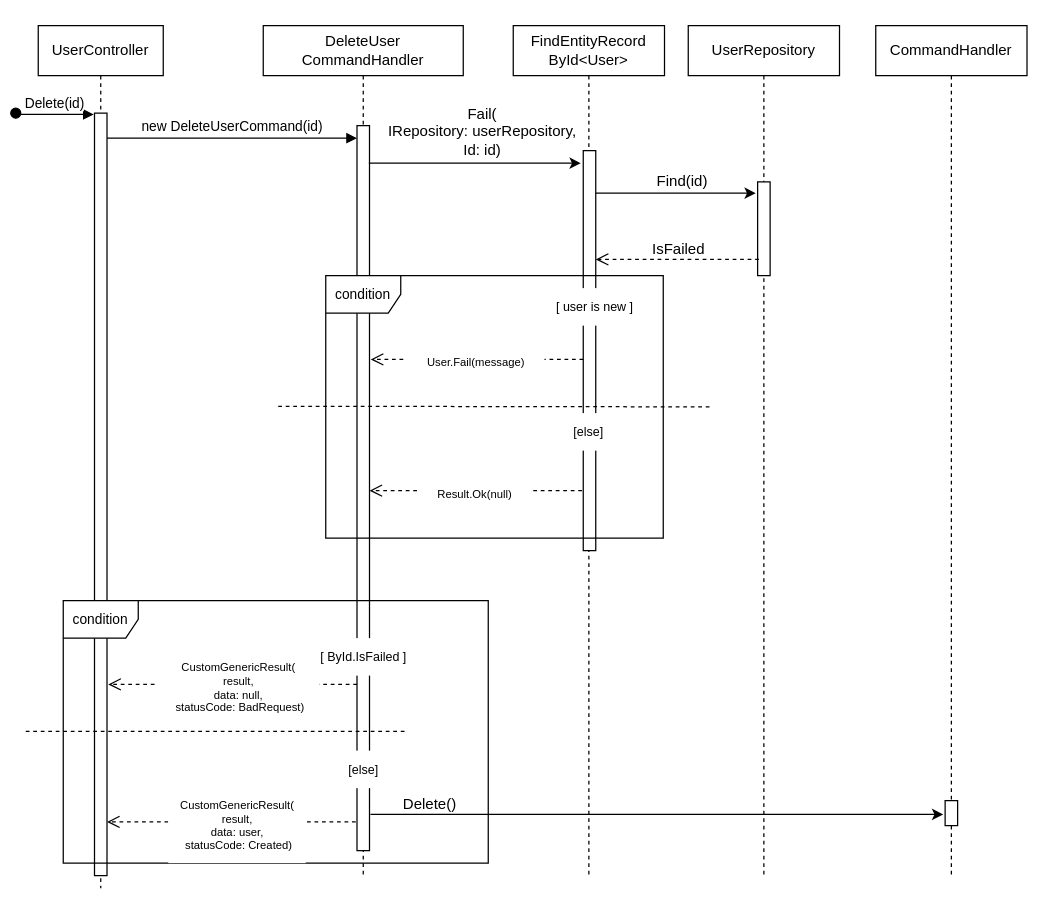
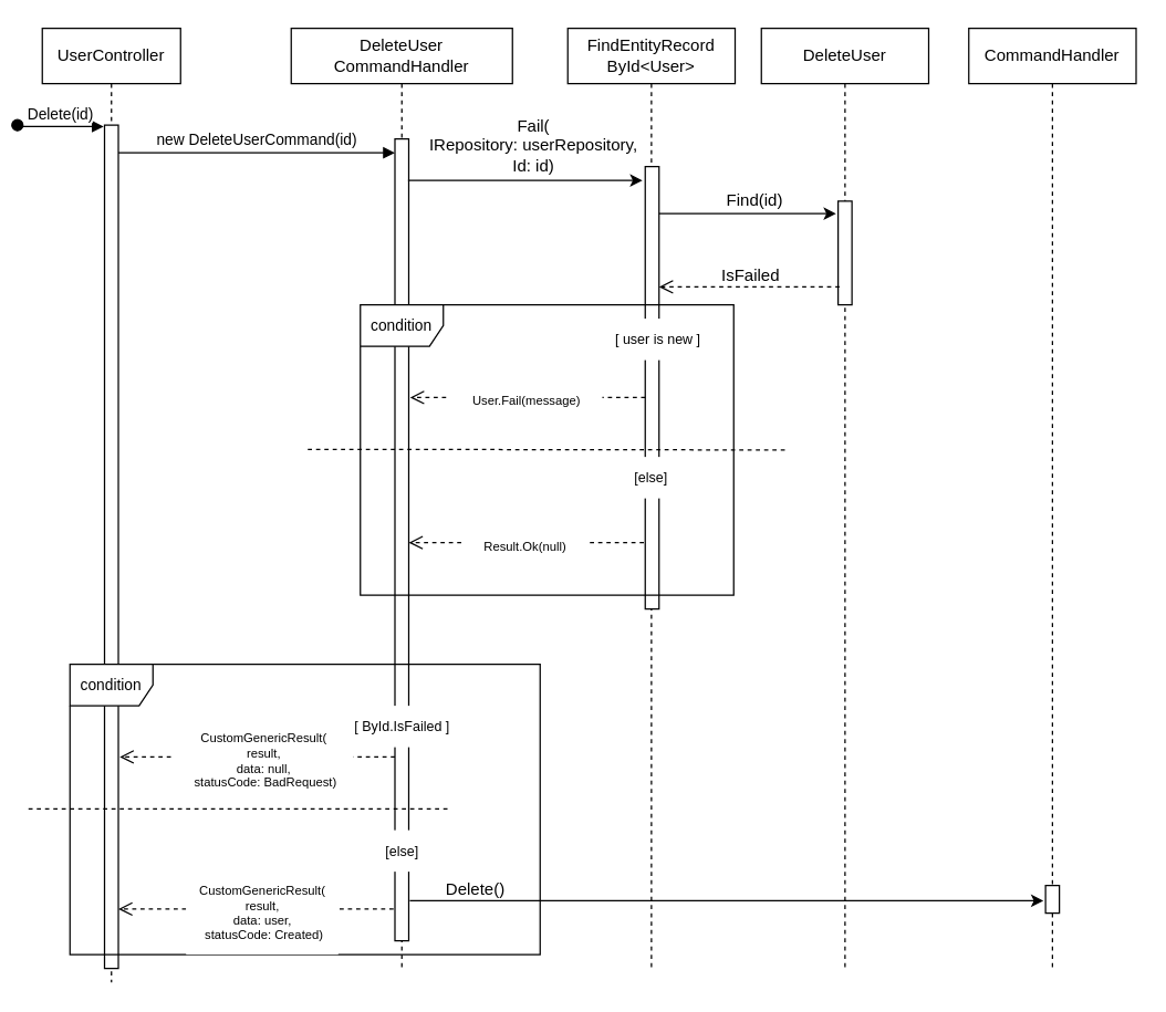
  <mxCell id="0" />
  <mxCell id="1" parent="0" />
  <mxCell id="2" value="UserController" style="shape=umlLifeline;perimeter=lifelinePerimeter;whiteSpace=wrap;html=1;container=0;dropTarget=0;collapsible=0;recursiveResize=0;outlineConnect=0;portConstraint=eastwest;newEdgeStyle={&quot;edgeStyle&quot;:&quot;elbowEdgeStyle&quot;,&quot;elbow&quot;:&quot;vertical&quot;,&quot;curved&quot;:0,&quot;rounded&quot;:0};" vertex="1" parent="1"><mxGeometry x="30" y="20" width="100" height="690" as="geometry" /></mxCell>
  <mxCell id="3" value="Delete(id)" style="html=1;verticalAlign=bottom;startArrow=oval;endArrow=block;startSize=8;edgeStyle=elbowEdgeStyle;elbow=vertical;curved=0;rounded=0;entryX=-0.26;entryY=0.004;entryDx=0;entryDy=0;entryPerimeter=0;" edge="1" parent="2"><mxGeometry relative="1" as="geometry"><mxPoint x="-18" y="70" as="sourcePoint" /><mxPoint x="44.4" y="71.4" as="targetPoint" /></mxGeometry></mxCell>
  <mxCell id="4" value="DeleteUser&lt;br&gt;CommandHandler" style="shape=umlLifeline;perimeter=lifelinePerimeter;whiteSpace=wrap;html=1;container=0;dropTarget=0;collapsible=0;recursiveResize=0;outlineConnect=0;portConstraint=eastwest;newEdgeStyle={&quot;edgeStyle&quot;:&quot;elbowEdgeStyle&quot;,&quot;elbow&quot;:&quot;vertical&quot;,&quot;curved&quot;:0,&quot;rounded&quot;:0};" vertex="1" parent="1"><mxGeometry x="210" y="20" width="160" height="680" as="geometry" /></mxCell>
  <mxCell id="5" value="" style="html=1;points=[];perimeter=orthogonalPerimeter;outlineConnect=0;targetShapes=umlLifeline;portConstraint=eastwest;newEdgeStyle={&quot;edgeStyle&quot;:&quot;elbowEdgeStyle&quot;,&quot;elbow&quot;:&quot;vertical&quot;,&quot;curved&quot;:0,&quot;rounded&quot;:0};" vertex="1" parent="4"><mxGeometry x="75" y="80" width="10" height="580" as="geometry" /></mxCell>
  <mxCell id="6" value="new DeleteUserCommand(id)" style="html=1;verticalAlign=bottom;endArrow=block;edgeStyle=elbowEdgeStyle;elbow=horizontal;curved=0;rounded=0;" edge="1" parent="1" source="9" target="5"><mxGeometry relative="1" as="geometry"><mxPoint x="85" y="110" as="sourcePoint" /><Array as="points"><mxPoint x="170" y="110" /></Array><mxPoint x="280" y="110" as="targetPoint" /></mxGeometry></mxCell>
  <mxCell id="7" value="FindEntityRecord&lt;br&gt;ById&amp;lt;User&amp;gt;" style="shape=umlLifeline;perimeter=lifelinePerimeter;whiteSpace=wrap;html=1;container=0;dropTarget=0;collapsible=0;recursiveResize=0;outlineConnect=0;portConstraint=eastwest;newEdgeStyle={&quot;edgeStyle&quot;:&quot;elbowEdgeStyle&quot;,&quot;elbow&quot;:&quot;vertical&quot;,&quot;curved&quot;:0,&quot;rounded&quot;:0};" vertex="1" parent="1"><mxGeometry x="410" y="20" width="121" height="680" as="geometry" /></mxCell>
  <mxCell id="8" value="" style="html=1;points=[];perimeter=orthogonalPerimeter;outlineConnect=0;targetShapes=umlLifeline;portConstraint=eastwest;newEdgeStyle={&quot;edgeStyle&quot;:&quot;elbowEdgeStyle&quot;,&quot;elbow&quot;:&quot;vertical&quot;,&quot;curved&quot;:0,&quot;rounded&quot;:0};" vertex="1" parent="7"><mxGeometry x="56" y="100" width="10" height="320" as="geometry" /></mxCell>
  <mxCell id="9" value="" style="rounded=0;whiteSpace=wrap;html=1;" vertex="1" parent="1"><mxGeometry x="75" y="90" width="10" height="610" as="geometry" /></mxCell>
  <mxCell id="10" value="Fail(&lt;br&gt;IRepository: userRepository,&lt;br&gt;Id: id)" style="text;html=1;align=center;verticalAlign=middle;resizable=0;points=[];autosize=1;strokeColor=none;fillColor=none;" vertex="1" parent="1"><mxGeometry x="300" y="75" width="170" height="60" as="geometry" /></mxCell>
  <mxCell id="11" value="" style="endArrow=classic;html=1;rounded=0;" edge="1" parent="1"><mxGeometry width="50" height="50" relative="1" as="geometry"><mxPoint x="294.5" y="130" as="sourcePoint" /><mxPoint x="464" y="130" as="targetPoint" /></mxGeometry></mxCell>
  <mxCell id="12" value="" style="html=1;verticalAlign=bottom;endArrow=block;edgeStyle=elbowEdgeStyle;elbow=vertical;curved=0;rounded=0;" edge="1" parent="1" target="9"><mxGeometry relative="1" as="geometry"><mxPoint x="85" y="110" as="sourcePoint" /><Array as="points" /><mxPoint x="285" y="110" as="targetPoint" /></mxGeometry></mxCell>
- <mxCell id="13" value="UserRepository" style="shape=umlLifeline;perimeter=lifelinePerimeter;whiteSpace=wrap;html=1;container=0;dropTarget=0;collapsible=0;recursiveResize=0;outlineConnect=0;portConstraint=eastwest;newEdgeStyle={&quot;edgeStyle&quot;:&quot;elbowEdgeStyle&quot;,&quot;elbow&quot;:&quot;vertical&quot;,&quot;curved&quot;:0,&quot;rounded&quot;:0};" vertex="1" parent="1"><mxGeometry x="550" y="20" width="121" height="680" as="geometry" /></mxCell>
+ <mxCell id="13" value="DeleteUser" style="shape=umlLifeline;perimeter=lifelinePerimeter;whiteSpace=wrap;html=1;container=0;dropTarget=0;collapsible=0;recursiveResize=0;outlineConnect=0;portConstraint=eastwest;newEdgeStyle={&quot;edgeStyle&quot;:&quot;elbowEdgeStyle&quot;,&quot;elbow&quot;:&quot;vertical&quot;,&quot;curved&quot;:0,&quot;rounded&quot;:0};" vertex="1" parent="1"><mxGeometry x="550" y="20" width="121" height="680" as="geometry" /></mxCell>
  <mxCell id="14" value="" style="html=1;points=[];perimeter=orthogonalPerimeter;outlineConnect=0;targetShapes=umlLifeline;portConstraint=eastwest;newEdgeStyle={&quot;edgeStyle&quot;:&quot;elbowEdgeStyle&quot;,&quot;elbow&quot;:&quot;vertical&quot;,&quot;curved&quot;:0,&quot;rounded&quot;:0};" vertex="1" parent="13"><mxGeometry x="55.5" y="125" width="10" height="75" as="geometry" /></mxCell>
  <mxCell id="15" value="&lt;font style=&quot;font-size: 11px;&quot;&gt;condition&lt;/font&gt;" style="shape=umlFrame;whiteSpace=wrap;html=1;pointerEvents=0;direction=east;" vertex="1" parent="1"><mxGeometry x="50" y="480" width="340" height="210" as="geometry" /></mxCell>
  <mxCell id="16" value="[ ById.IsFailed ]" style="text;html=1;align=center;verticalAlign=middle;resizable=0;points=[];autosize=1;strokeColor=none;fillColor=default;fontSize=10;" vertex="1" parent="1"><mxGeometry x="240" y="510" width="100" height="30" as="geometry" /></mxCell>
  <mxCell id="17" value="" style="html=1;verticalAlign=bottom;endArrow=open;dashed=1;endSize=8;edgeStyle=elbowEdgeStyle;elbow=vertical;curved=0;rounded=0;strokeColor=default;" edge="1" parent="1" source="5"><mxGeometry x="0.005" relative="1" as="geometry"><mxPoint x="86" y="547" as="targetPoint" /><Array as="points" /><mxPoint x="284" y="548.003" as="sourcePoint" /><mxPoint as="offset" /></mxGeometry></mxCell>
  <mxCell id="18" value="[else]" style="text;html=1;align=center;verticalAlign=middle;resizable=0;points=[];autosize=1;strokeColor=none;fillColor=default;fontSize=10;imageWidth=24;arcSize=12;strokeOpacity=100;resizeHeight=0;" vertex="1" parent="1"><mxGeometry x="265" y="600" width="50" height="30" as="geometry" /></mxCell>
  <mxCell id="19" value="&lt;font style=&quot;font-size: 9px;&quot;&gt;CustomGenericResult(&lt;br&gt;result,&lt;br style=&quot;font-size: 9px;&quot;&gt;data: null,&lt;br style=&quot;font-size: 9px;&quot;&gt;&amp;nbsp;statusCode: BadRequest)&lt;/font&gt;" style="text;html=1;align=center;verticalAlign=middle;resizable=0;points=[];autosize=1;strokeColor=none;fillColor=default;fontSize=9;" vertex="1" parent="1"><mxGeometry x="125" y="520" width="130" height="60" as="geometry" /></mxCell>
  <mxCell id="20" value="CommandHandler" style="shape=umlLifeline;perimeter=lifelinePerimeter;whiteSpace=wrap;html=1;container=0;dropTarget=0;collapsible=0;recursiveResize=0;outlineConnect=0;portConstraint=eastwest;newEdgeStyle={&quot;edgeStyle&quot;:&quot;elbowEdgeStyle&quot;,&quot;elbow&quot;:&quot;vertical&quot;,&quot;curved&quot;:0,&quot;rounded&quot;:0};" vertex="1" parent="1"><mxGeometry x="700" y="20" width="121" height="680" as="geometry" /></mxCell>
  <mxCell id="21" value="" style="html=1;points=[];perimeter=orthogonalPerimeter;outlineConnect=0;targetShapes=umlLifeline;portConstraint=eastwest;newEdgeStyle={&quot;edgeStyle&quot;:&quot;elbowEdgeStyle&quot;,&quot;elbow&quot;:&quot;vertical&quot;,&quot;curved&quot;:0,&quot;rounded&quot;:0};" vertex="1" parent="20"><mxGeometry x="55.5" y="620" width="10" height="20" as="geometry" /></mxCell>
  <mxCell id="22" value="" style="endArrow=none;dashed=1;html=1;rounded=0;" edge="1" parent="1"><mxGeometry width="50" height="50" relative="1" as="geometry"><mxPoint x="20" y="584.52" as="sourcePoint" /><mxPoint x="323" y="584.52" as="targetPoint" /></mxGeometry></mxCell>
  <mxCell id="23" value="" style="endArrow=classic;html=1;rounded=0;" edge="1" parent="1"><mxGeometry width="50" height="50" relative="1" as="geometry"><mxPoint x="295.75" y="651" as="sourcePoint" /><mxPoint x="754" y="651" as="targetPoint" /></mxGeometry></mxCell>
  <mxCell id="24" value="Delete()" style="text;html=1;align=center;verticalAlign=middle;resizable=0;points=[];autosize=1;strokeColor=none;fillColor=none;" vertex="1" parent="1"><mxGeometry x="293" y="628" width="100" height="30" as="geometry" /></mxCell>
  <mxCell id="25" value="" style="html=1;verticalAlign=bottom;endArrow=open;dashed=1;endSize=8;edgeStyle=elbowEdgeStyle;elbow=vertical;curved=0;rounded=0;strokeColor=default;" edge="1" parent="1"><mxGeometry x="0.005" relative="1" as="geometry"><mxPoint x="85" y="657" as="targetPoint" /><Array as="points" /><mxPoint x="284" y="657" as="sourcePoint" /><mxPoint as="offset" /></mxGeometry></mxCell>
  <mxCell id="26" value="&lt;font style=&quot;font-size: 9px;&quot;&gt;CustomGenericResult(&lt;br&gt;result,&lt;br style=&quot;font-size: 9px;&quot;&gt;data: user,&lt;br style=&quot;font-size: 9px;&quot;&gt;&amp;nbsp;statusCode: Created)&lt;/font&gt;" style="text;html=1;align=center;verticalAlign=middle;resizable=0;points=[];autosize=1;strokeColor=none;fillColor=default;fontSize=9;" vertex="1" parent="1"><mxGeometry x="134" y="630" width="110" height="60" as="geometry" /></mxCell>
  <mxCell id="27" value="" style="endArrow=classic;html=1;rounded=0;" edge="1" parent="1"><mxGeometry width="50" height="50" relative="1" as="geometry"><mxPoint x="476" y="154" as="sourcePoint" /><mxPoint x="604" y="154" as="targetPoint" /></mxGeometry></mxCell>
  <mxCell id="28" value="Find(id)" style="text;html=1;align=center;verticalAlign=middle;resizable=0;points=[];autosize=1;strokeColor=none;fillColor=none;" vertex="1" parent="1"><mxGeometry x="500" y="130" width="90" height="30" as="geometry" /></mxCell>
  <mxCell id="29" value="" style="html=1;verticalAlign=bottom;endArrow=open;dashed=1;endSize=8;edgeStyle=elbowEdgeStyle;elbow=vertical;curved=0;rounded=0;" edge="1" parent="1" target="8"><mxGeometry x="0.005" relative="1" as="geometry"><mxPoint x="435" y="207.003" as="targetPoint" /><Array as="points" /><mxPoint x="606.5" y="207" as="sourcePoint" /><mxPoint as="offset" /></mxGeometry></mxCell>
  <mxCell id="30" value="IsFailed" style="text;html=1;strokeColor=none;fillColor=none;align=center;verticalAlign=middle;whiteSpace=wrap;rounded=0;" vertex="1" parent="1"><mxGeometry x="500" y="184" width="85" height="30" as="geometry" /></mxCell>
  <mxCell id="31" value="&lt;font style=&quot;font-size: 11px;&quot;&gt;condition&lt;/font&gt;" style="shape=umlFrame;whiteSpace=wrap;html=1;pointerEvents=0;direction=east;" vertex="1" parent="1"><mxGeometry x="260" y="220" width="270" height="210" as="geometry" /></mxCell>
  <mxCell id="32" value="[ user is new ]" style="text;html=1;align=center;verticalAlign=middle;resizable=0;points=[];autosize=1;strokeColor=none;fillColor=default;fontSize=10;" vertex="1" parent="1"><mxGeometry x="435" y="230" width="80" height="30" as="geometry" /></mxCell>
  <mxCell id="33" value="" style="html=1;verticalAlign=bottom;endArrow=open;dashed=1;endSize=8;edgeStyle=elbowEdgeStyle;elbow=vertical;curved=0;rounded=0;strokeColor=default;" edge="1" parent="1" source="8"><mxGeometry x="0.005" relative="1" as="geometry"><mxPoint x="296" y="287" as="targetPoint" /><Array as="points" /><mxPoint x="495" y="287" as="sourcePoint" /><mxPoint as="offset" /></mxGeometry></mxCell>
  <mxCell id="34" value="[else]" style="text;html=1;align=center;verticalAlign=middle;resizable=0;points=[];autosize=1;strokeColor=none;fillColor=default;fontSize=10;imageWidth=24;arcSize=12;strokeOpacity=100;resizeHeight=0;" vertex="1" parent="1"><mxGeometry x="445" y="330" width="50" height="30" as="geometry" /></mxCell>
  <mxCell id="35" value="User.Fail(message)" style="text;html=1;align=center;verticalAlign=middle;resizable=0;points=[];autosize=1;strokeColor=none;fillColor=default;fontSize=9;" vertex="1" parent="1"><mxGeometry x="325" y="280" width="110" height="20" as="geometry" /></mxCell>
  <mxCell id="36" value="" style="endArrow=none;dashed=1;html=1;rounded=0;" edge="1" parent="1"><mxGeometry width="50" height="50" relative="1" as="geometry"><mxPoint x="222" y="324.5" as="sourcePoint" /><mxPoint x="570" y="325" as="targetPoint" /></mxGeometry></mxCell>
  <mxCell id="37" value="" style="html=1;verticalAlign=bottom;endArrow=open;dashed=1;endSize=8;edgeStyle=elbowEdgeStyle;elbow=vertical;curved=0;rounded=0;strokeColor=default;" edge="1" parent="1"><mxGeometry x="0.005" relative="1" as="geometry"><mxPoint x="295" y="392" as="targetPoint" /><Array as="points" /><mxPoint x="465" y="392" as="sourcePoint" /><mxPoint as="offset" /></mxGeometry></mxCell>
  <mxCell id="38" value="Result.Ok(null)" style="text;html=1;align=center;verticalAlign=middle;resizable=0;points=[];autosize=1;strokeColor=none;fillColor=default;fontSize=9;" vertex="1" parent="1"><mxGeometry x="334" y="385" width="90" height="20" as="geometry" /></mxCell>
